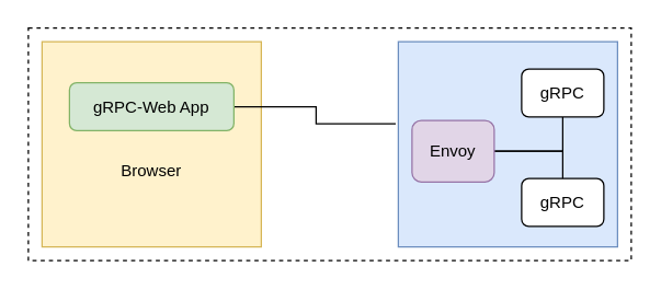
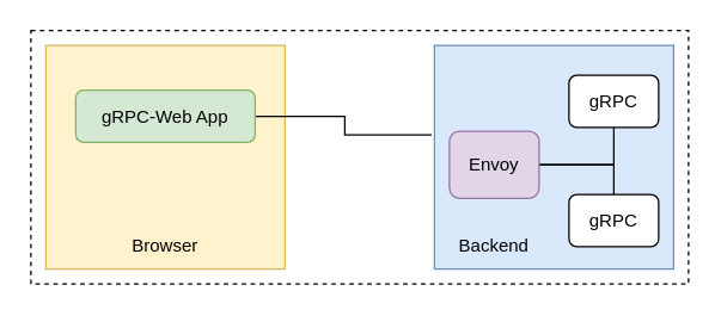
  <mxCell id="0" />
  <mxCell id="1" parent="0" />
  <mxCell id="2" value="" style="rounded=0;whiteSpace=wrap;html=1;dashed=1;fillColor=none;" vertex="1" parent="1"><mxGeometry x="20" y="20" width="440" height="170" as="geometry" /></mxCell>
  <mxCell id="3" value="" style="rounded=0;whiteSpace=wrap;html=1;fillColor=#fff2cc;strokeColor=#d6b656;" vertex="1" parent="1"><mxGeometry x="30" y="30" width="160" height="150" as="geometry" /></mxCell>
  <mxCell id="4" style="edgeStyle=orthogonalEdgeStyle;rounded=0;orthogonalLoop=1;jettySize=auto;html=1;exitX=1;exitY=0.5;exitDx=0;exitDy=0;entryX=-0.012;entryY=0.4;entryDx=0;entryDy=0;entryPerimeter=0;endArrow=none;endFill=0;" edge="1" parent="1" source="5" target="7"><mxGeometry relative="1" as="geometry" /></mxCell>
  <mxCell id="5" value="gRPC-Web App" style="rounded=1;whiteSpace=wrap;html=1;fillColor=#d5e8d4;strokeColor=#82b366;" vertex="1" parent="1"><mxGeometry x="50" y="60" width="120" height="35" as="geometry" /></mxCell>
- <mxCell id="6" value="Browser" style="text;html=1;strokeColor=none;fillColor=none;align=center;verticalAlign=middle;whiteSpace=wrap;rounded=0;" vertex="1" parent="1"><mxGeometry x="80" y="110" width="60" height="30" as="geometry" /></mxCell>
+ <mxCell id="6" value="Browser" style="text;html=1;strokeColor=none;fillColor=none;align=center;verticalAlign=middle;whiteSpace=wrap;rounded=0;" vertex="1" parent="1"><mxGeometry x="80" y="150" width="60" height="30" as="geometry" /></mxCell>
  <mxCell id="7" value="" style="rounded=0;whiteSpace=wrap;html=1;fillColor=#dae8fc;strokeColor=#6c8ebf;" vertex="1" parent="1"><mxGeometry x="290" y="30" width="160" height="150" as="geometry" /></mxCell>
  <mxCell id="8" style="edgeStyle=orthogonalEdgeStyle;rounded=0;orthogonalLoop=1;jettySize=auto;html=1;exitX=1;exitY=0.5;exitDx=0;exitDy=0;entryX=0.5;entryY=1;entryDx=0;entryDy=0;endArrow=none;endFill=0;" edge="1" parent="1" source="10" target="11"><mxGeometry relative="1" as="geometry" /></mxCell>
  <mxCell id="9" style="edgeStyle=orthogonalEdgeStyle;rounded=0;orthogonalLoop=1;jettySize=auto;html=1;exitX=1;exitY=0.5;exitDx=0;exitDy=0;entryX=0.5;entryY=0;entryDx=0;entryDy=0;endArrow=none;endFill=0;" edge="1" parent="1" source="10" target="12"><mxGeometry relative="1" as="geometry" /></mxCell>
  <mxCell id="10" value="Envoy" style="rounded=1;whiteSpace=wrap;html=1;fillColor=#e1d5e7;strokeColor=#9673a6;" vertex="1" parent="1"><mxGeometry x="300" y="87.5" width="60" height="45" as="geometry" /></mxCell>
  <mxCell id="11" value="gRPC" style="rounded=1;whiteSpace=wrap;html=1;" vertex="1" parent="1"><mxGeometry x="380" y="50" width="60" height="35" as="geometry" /></mxCell>
  <mxCell id="12" value="gRPC" style="rounded=1;whiteSpace=wrap;html=1;" vertex="1" parent="1"><mxGeometry x="380" y="130" width="60" height="35" as="geometry" /></mxCell>
+ <mxCell id="13" value="Backend" style="text;html=1;strokeColor=none;fillColor=none;align=center;verticalAlign=middle;whiteSpace=wrap;rounded=0;" vertex="1" parent="1"><mxGeometry x="300" y="150" width="60" height="30" as="geometry" /></mxCell>
